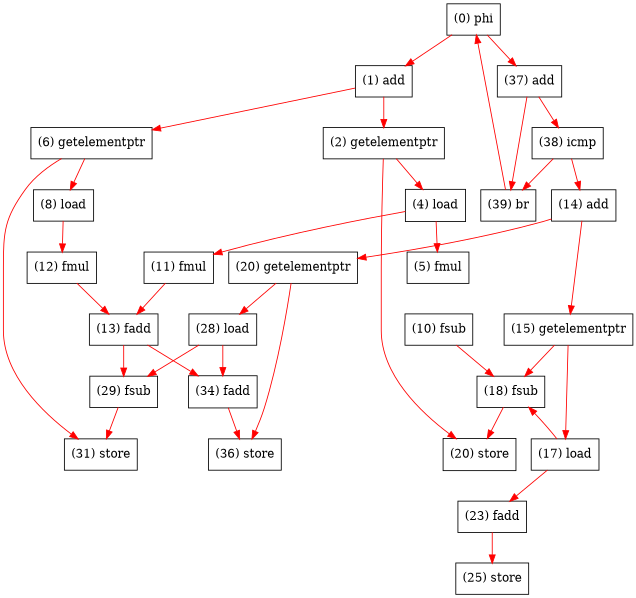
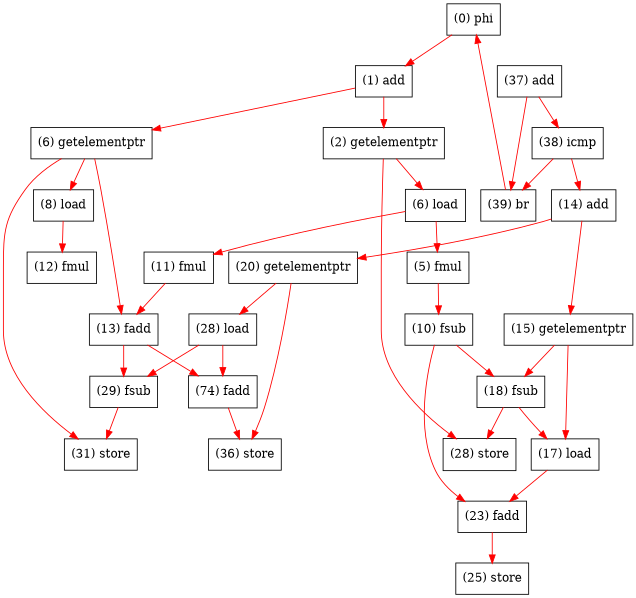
  digraph {
    node [shape=record]
    edge [color=red]
    n1 [label="(0) phi"]
    n2 [label="(1) add"]
    n3 [label="(37) add"]
    n4 [label="(2) getelementptr"]
    n5 [label="(6) getelementptr"]
    n6 [label="(14) add"]
    n7 [label="(15) getelementptr"]
    n8 [label="(20) getelementptr"]
    n9 [label="(38) icmp"]
    n10 [label="(39) br"]
-   n11 [label="(4) load"]
-   n12 [label="(20) store"]
+   n11 [label="(6) load"]
+   n12 [label="(28) store"]
    n13 [label="(8) load"]
    n14 [label="(31) store"]
    n15 [label="(5) fmul"]
    n16 [label="(11) fmul"]
    n17 [label="(10) fsub"]
    n18 [label="(13) fadd"]
    n19 [label="(18) fsub"]
    n20 [label="(23) fadd"]
    n21 [label="(12) fmul"]
    n22 [label="(25) store"]
    n23 [label="(29) fsub"]
-   n24 [label="(34) fadd"]
+   n24 [label="(74) fadd"]
    n25 [label="(36) store"]
    n26 [label="(17) load"]
    n27 [label="(28) load"]
    n1 -> n2
-   n1 -> n3
    n2 -> n4
    n2 -> n5
    n3 -> n9
    n3 -> n10
    n4 -> n11
    n4 -> n12
    n5 -> n13
    n5 -> n14
    n6 -> n7
    n6 -> n8
    n7 -> n19
    n7 -> n26
    n8 -> n25
    n8 -> n27
    n9 -> n6
    n9 -> n10
    n10 -> n1
    n11 -> n15
    n11 -> n16
    n13 -> n21
+   n15 -> n17
    n16 -> n18
    n17 -> n19
+   n17 -> n20
    n18 -> n23
    n18 -> n24
    n19 -> n12
    n20 -> n22
-   n21 -> n18
+   n5 -> n18
    n23 -> n14
    n24 -> n25
-   n26 -> n19
+   n19 -> n26
    n26 -> n20
    n27 -> n23
    n27 -> n24
  }
